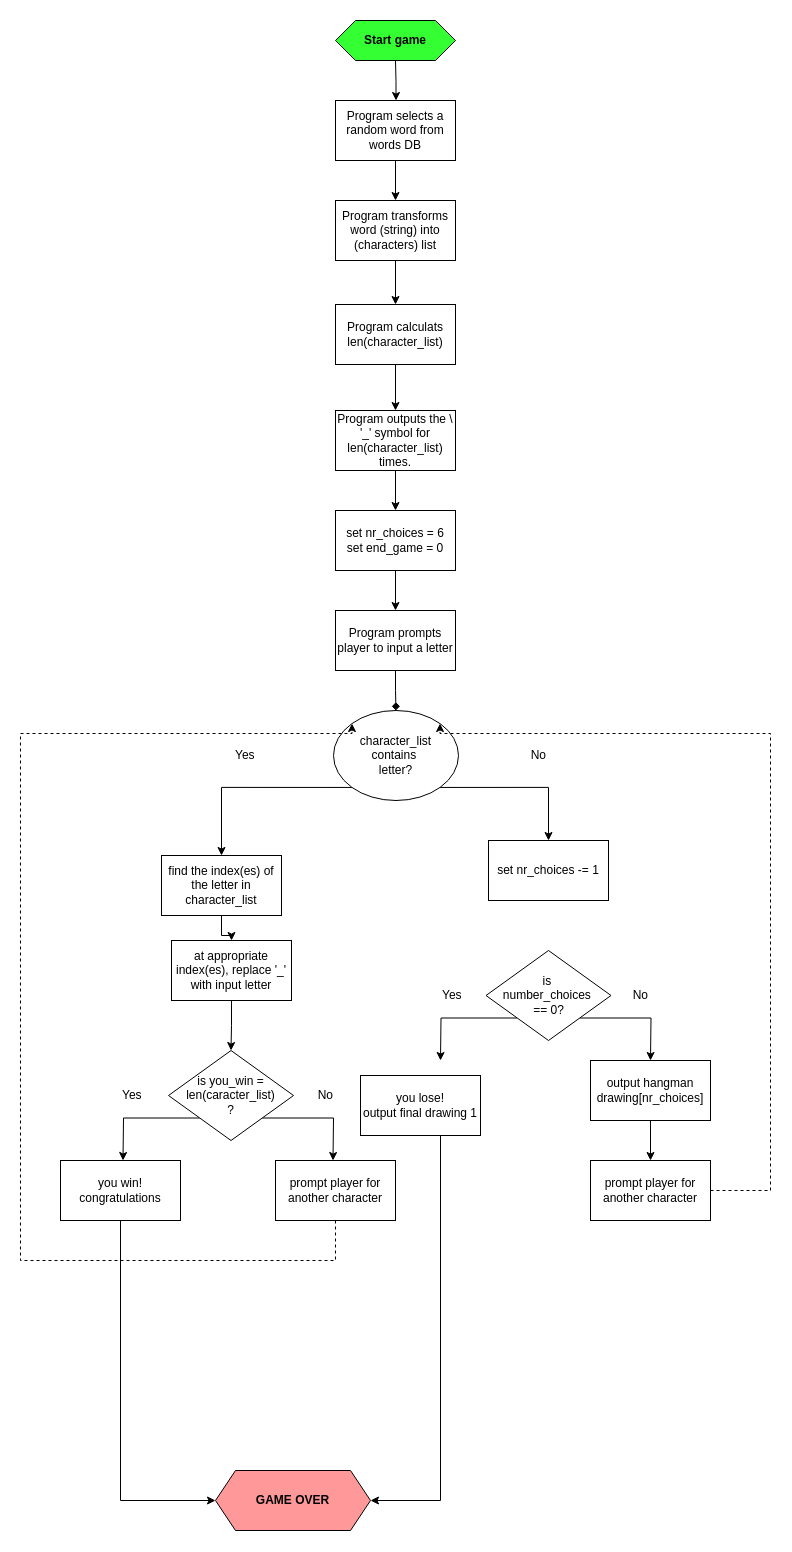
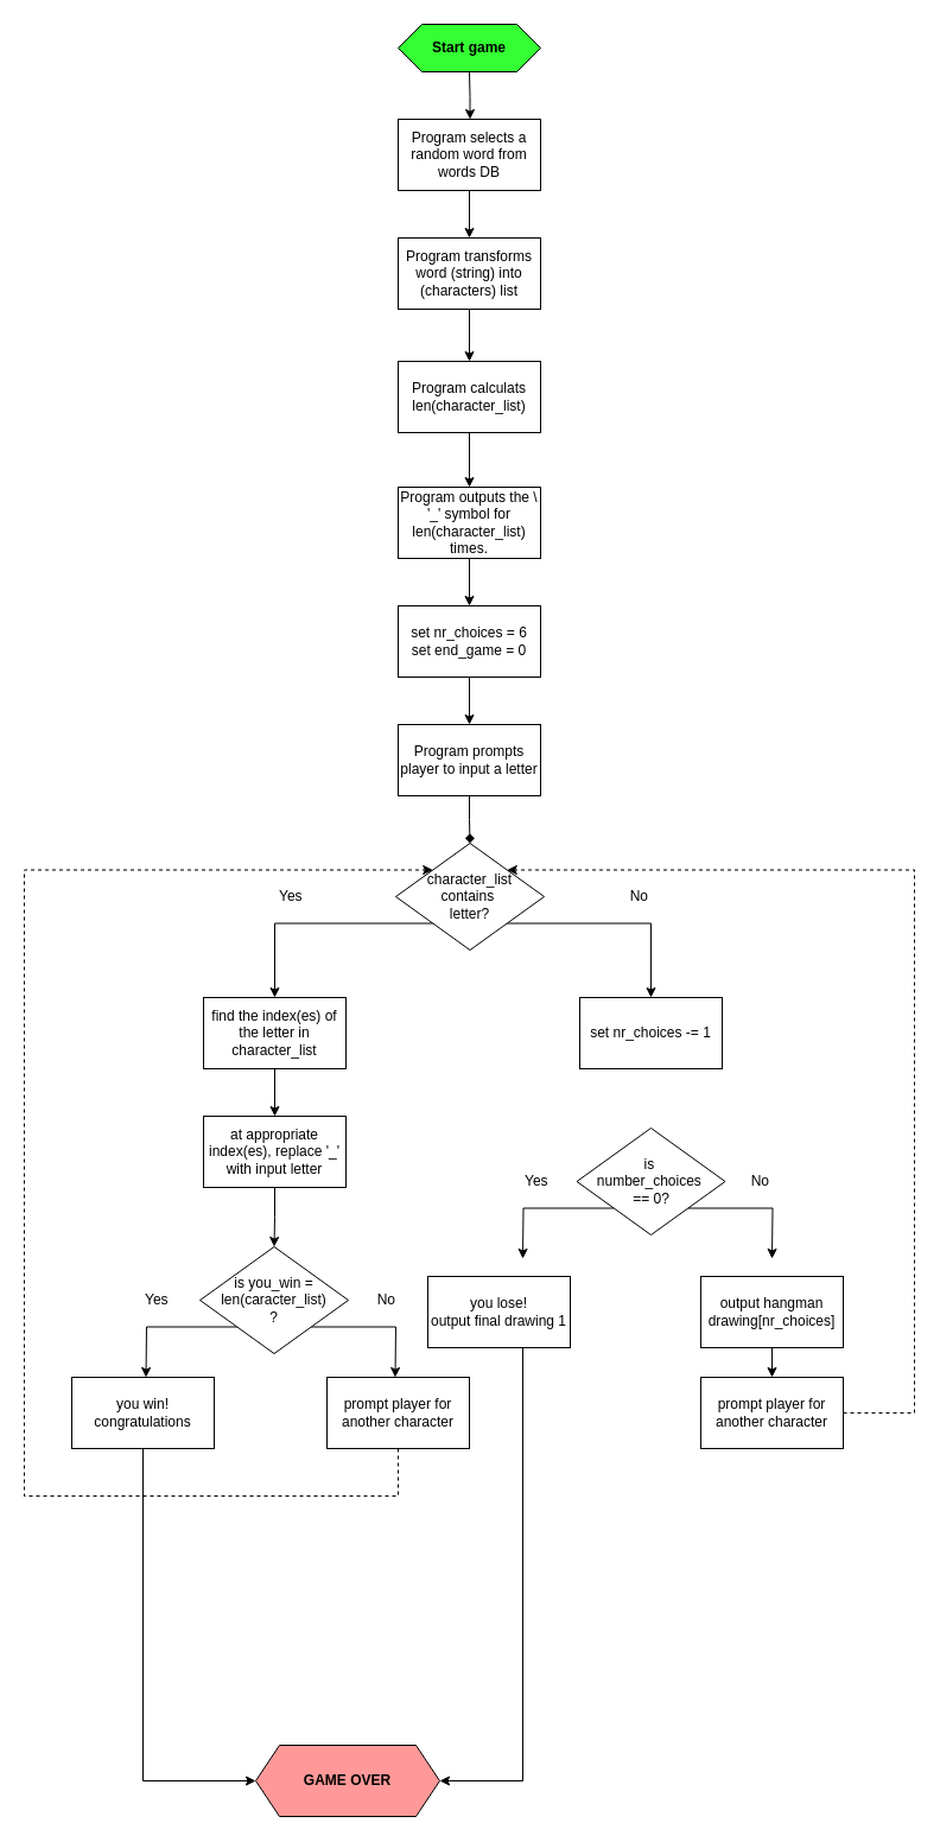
  <mxCell id="0" />
  <mxCell id="1" parent="0" />
  <mxCell id="2" style="edgeStyle=orthogonalEdgeStyle;rounded=0;orthogonalLoop=1;jettySize=auto;html=1;entryX=0.5;entryY=0;entryDx=0;entryDy=0;" edge="1" parent="1"><mxGeometry relative="1" as="geometry"><mxPoint x="395.5" y="100" as="targetPoint" /><mxPoint x="395" y="60" as="sourcePoint" /></mxGeometry></mxCell>
  <mxCell id="3" value="&lt;b&gt;Start game&lt;br&gt;&lt;/b&gt;" style="shape=hexagon;perimeter=hexagonPerimeter2;whiteSpace=wrap;html=1;fixedSize=1;fillColor=#33FF33;" vertex="1" parent="1"><mxGeometry x="335" y="20" width="120" height="40" as="geometry" /></mxCell>
  <mxCell id="4" style="edgeStyle=orthogonalEdgeStyle;rounded=0;orthogonalLoop=1;jettySize=auto;html=1;entryX=0.5;entryY=0;entryDx=0;entryDy=0;" edge="1" parent="1" source="5" target="18"><mxGeometry relative="1" as="geometry" /></mxCell>
  <mxCell id="5" value="Program selects a random word from words DB" style="rounded=0;whiteSpace=wrap;html=1;" vertex="1" parent="1"><mxGeometry x="335" y="100" width="120" height="60" as="geometry" /></mxCell>
  <mxCell id="6" style="edgeStyle=orthogonalEdgeStyle;rounded=0;orthogonalLoop=1;jettySize=auto;html=1;entryX=0.5;entryY=0;entryDx=0;entryDy=0;" edge="1" parent="1" source="7" target="25"><mxGeometry relative="1" as="geometry" /></mxCell>
  <mxCell id="7" value="&lt;div&gt;Program outputs the \ '_' symbol for len(character_list) times.&lt;/div&gt;" style="rounded=0;whiteSpace=wrap;html=1;" vertex="1" parent="1"><mxGeometry x="335" y="410" width="120" height="60" as="geometry" /></mxCell>
  <mxCell id="8" style="edgeStyle=orthogonalEdgeStyle;rounded=0;orthogonalLoop=1;jettySize=auto;html=1;entryX=0.5;entryY=0;entryDx=0;entryDy=0;endArrow=diamond;" edge="1" parent="1" source="9" target="12"><mxGeometry relative="1" as="geometry" /></mxCell>
  <mxCell id="9" value="&lt;div&gt;Program prompts player to input a letter&lt;br&gt;&lt;/div&gt;" style="rounded=0;whiteSpace=wrap;html=1;" vertex="1" parent="1"><mxGeometry x="335" y="610" width="120" height="60" as="geometry" /></mxCell>
  <mxCell id="10" style="edgeStyle=orthogonalEdgeStyle;rounded=0;orthogonalLoop=1;jettySize=auto;html=1;exitX=0;exitY=1;exitDx=0;exitDy=0;entryX=0.5;entryY=0;entryDx=0;entryDy=0;" edge="1" parent="1" source="12" target="16"><mxGeometry relative="1" as="geometry"><mxPoint x="290" y="840" as="targetPoint" /></mxGeometry></mxCell>
  <mxCell id="11" style="edgeStyle=orthogonalEdgeStyle;rounded=0;orthogonalLoop=1;jettySize=auto;html=1;exitX=1;exitY=1;exitDx=0;exitDy=0;entryX=0.5;entryY=0;entryDx=0;entryDy=0;" edge="1" parent="1" source="12" target="23"><mxGeometry relative="1" as="geometry"><mxPoint x="490" y="840" as="targetPoint" /></mxGeometry></mxCell>
- <mxCell id="12" value="&lt;div&gt;character_list&lt;/div&gt;&lt;div&gt;contains&amp;nbsp;&lt;/div&gt;&lt;div&gt;letter?&lt;/div&gt;" style="ellipse;whiteSpace=wrap;html=1;" vertex="1" parent="1"><mxGeometry x="333" y="710" width="125" height="90" as="geometry" /></mxCell>
+ <mxCell id="12" value="&lt;div&gt;character_list&lt;/div&gt;&lt;div&gt;contains&amp;nbsp;&lt;/div&gt;&lt;div&gt;letter?&lt;/div&gt;" style="rhombus;whiteSpace=wrap;html=1;" vertex="1" parent="1"><mxGeometry x="333" y="710" width="125" height="90" as="geometry" /></mxCell>
  <mxCell id="13" value="Yes" style="text;html=1;strokeColor=none;fillColor=none;align=left;verticalAlign=middle;whiteSpace=wrap;rounded=0;" vertex="1" parent="1"><mxGeometry x="233.02" y="740" width="60" height="30" as="geometry" /></mxCell>
  <mxCell id="14" value="No" style="text;html=1;strokeColor=none;fillColor=none;align=right;verticalAlign=middle;whiteSpace=wrap;rounded=0;" vertex="1" parent="1"><mxGeometry x="488" y="740" width="60" height="30" as="geometry" /></mxCell>
  <mxCell id="15" value="" style="edgeStyle=orthogonalEdgeStyle;rounded=0;orthogonalLoop=1;jettySize=auto;html=1;" edge="1" parent="1" source="16" target="22"><mxGeometry relative="1" as="geometry" /></mxCell>
- <mxCell id="16" value="find the index(es) of the letter in character_list" style="rounded=0;whiteSpace=wrap;html=1;" vertex="1" parent="1"><mxGeometry x="161" y="855" width="120" height="60" as="geometry" /></mxCell>
+ <mxCell id="16" value="find the index(es) of the letter in character_list" style="rounded=0;whiteSpace=wrap;html=1;" vertex="1" parent="1"><mxGeometry x="171" y="840" width="120" height="60" as="geometry" /></mxCell>
  <mxCell id="17" style="edgeStyle=orthogonalEdgeStyle;rounded=0;orthogonalLoop=1;jettySize=auto;html=1;entryX=0.5;entryY=0;entryDx=0;entryDy=0;" edge="1" parent="1" source="18" target="20"><mxGeometry relative="1" as="geometry" /></mxCell>
  <mxCell id="18" value="Program transforms word (string) into (characters) list" style="rounded=0;whiteSpace=wrap;html=1;" vertex="1" parent="1"><mxGeometry x="335" y="200" width="120" height="60" as="geometry" /></mxCell>
  <mxCell id="19" style="edgeStyle=orthogonalEdgeStyle;rounded=0;orthogonalLoop=1;jettySize=auto;html=1;entryX=0.5;entryY=0;entryDx=0;entryDy=0;" edge="1" parent="1" source="20" target="7"><mxGeometry relative="1" as="geometry" /></mxCell>
  <mxCell id="20" value="Program calculats len(character_list)" style="rounded=0;whiteSpace=wrap;html=1;" vertex="1" parent="1"><mxGeometry x="335" y="304" width="120" height="60" as="geometry" /></mxCell>
  <mxCell id="21" style="edgeStyle=orthogonalEdgeStyle;rounded=0;orthogonalLoop=1;jettySize=auto;html=1;entryX=0.5;entryY=0;entryDx=0;entryDy=0;" edge="1" parent="1" source="22" target="30"><mxGeometry relative="1" as="geometry" /></mxCell>
  <mxCell id="22" value="at appropriate index(es), replace '_' with input letter" style="rounded=0;whiteSpace=wrap;html=1;" vertex="1" parent="1"><mxGeometry x="171" y="940" width="120" height="60" as="geometry" /></mxCell>
  <mxCell id="23" value="&lt;div&gt;set nr_choices -= 1&lt;br&gt;&lt;/div&gt;" style="rounded=0;whiteSpace=wrap;html=1;" vertex="1" parent="1"><mxGeometry x="488" y="840" width="120" height="60" as="geometry" /></mxCell>
  <mxCell id="24" style="edgeStyle=orthogonalEdgeStyle;rounded=0;orthogonalLoop=1;jettySize=auto;html=1;entryX=0.5;entryY=0;entryDx=0;entryDy=0;" edge="1" parent="1" source="25" target="9"><mxGeometry relative="1" as="geometry" /></mxCell>
  <mxCell id="25" value="&lt;div&gt;set nr_choices = 6&lt;br&gt;&lt;/div&gt;&lt;div&gt;set end_game = 0&lt;br&gt;&lt;/div&gt;" style="rounded=0;whiteSpace=wrap;html=1;" vertex="1" parent="1"><mxGeometry x="335" y="510" width="120" height="60" as="geometry" /></mxCell>
  <mxCell id="26" style="edgeStyle=orthogonalEdgeStyle;rounded=0;orthogonalLoop=1;jettySize=auto;html=1;entryX=0.5;entryY=0;entryDx=0;entryDy=0;" edge="1" parent="1" source="27" target="36"><mxGeometry relative="1" as="geometry" /></mxCell>
- <mxCell id="27" value="output hangman drawing[nr_choices]" style="rounded=0;whiteSpace=wrap;html=1;" vertex="1" parent="1"><mxGeometry x="590" y="1060" width="120" height="60" as="geometry" /></mxCell>
+ <mxCell id="27" value="output hangman drawing[nr_choices]" style="rounded=0;whiteSpace=wrap;html=1;" vertex="1" parent="1"><mxGeometry x="590" y="1075" width="120" height="60" as="geometry" /></mxCell>
  <mxCell id="28" style="edgeStyle=orthogonalEdgeStyle;rounded=0;orthogonalLoop=1;jettySize=auto;html=1;exitX=1;exitY=1;exitDx=0;exitDy=0;" edge="1" parent="1" source="30"><mxGeometry relative="1" as="geometry"><mxPoint x="332.52" y="1160" as="targetPoint" /></mxGeometry></mxCell>
  <mxCell id="29" style="edgeStyle=orthogonalEdgeStyle;rounded=0;orthogonalLoop=1;jettySize=auto;html=1;exitX=0;exitY=1;exitDx=0;exitDy=0;" edge="1" parent="1" source="30"><mxGeometry relative="1" as="geometry"><mxPoint x="122.52" y="1160" as="targetPoint" /></mxGeometry></mxCell>
  <mxCell id="30" value="&lt;div&gt;is you_win = len(caracter_list)&lt;/div&gt;&lt;div&gt;?&lt;br&gt;&lt;/div&gt;" style="rhombus;whiteSpace=wrap;html=1;" vertex="1" parent="1"><mxGeometry x="168.02" y="1050" width="125" height="90" as="geometry" /></mxCell>
  <mxCell id="31" value="Yes" style="text;html=1;strokeColor=none;fillColor=none;align=left;verticalAlign=middle;whiteSpace=wrap;rounded=0;" vertex="1" parent="1"><mxGeometry x="120" y="1080" width="60" height="30" as="geometry" /></mxCell>
  <mxCell id="32" value="No" style="text;html=1;strokeColor=none;fillColor=none;align=right;verticalAlign=middle;whiteSpace=wrap;rounded=0;" vertex="1" parent="1"><mxGeometry x="275" y="1080" width="60" height="30" as="geometry" /></mxCell>
  <mxCell id="33" style="edgeStyle=orthogonalEdgeStyle;rounded=0;orthogonalLoop=1;jettySize=auto;html=1;entryX=0;entryY=0;entryDx=0;entryDy=0;dashed=1;" edge="1" parent="1" source="34" target="12"><mxGeometry relative="1" as="geometry"><Array as="points"><mxPoint x="335" y="1260" /><mxPoint x="20" y="1260" /><mxPoint x="20" y="733" /></Array></mxGeometry></mxCell>
  <mxCell id="34" value="prompt player for another character" style="rounded=0;whiteSpace=wrap;html=1;" vertex="1" parent="1"><mxGeometry x="275" y="1160" width="120" height="60" as="geometry" /></mxCell>
  <mxCell id="35" style="edgeStyle=orthogonalEdgeStyle;rounded=0;orthogonalLoop=1;jettySize=auto;html=1;entryX=1;entryY=0;entryDx=0;entryDy=0;dashed=1;" edge="1" parent="1" source="36" target="12"><mxGeometry relative="1" as="geometry"><Array as="points"><mxPoint x="770" y="1190" /><mxPoint x="770" y="733" /></Array></mxGeometry></mxCell>
  <mxCell id="36" value="prompt player for another character" style="rounded=0;whiteSpace=wrap;html=1;" vertex="1" parent="1"><mxGeometry x="590" y="1160" width="120" height="60" as="geometry" /></mxCell>
  <mxCell id="37" value="" style="group" vertex="1" connectable="0" parent="1"><mxGeometry x="440" y="950" width="210" height="110" as="geometry" /></mxCell>
  <mxCell id="38" style="edgeStyle=orthogonalEdgeStyle;rounded=0;orthogonalLoop=1;jettySize=auto;html=1;exitX=1;exitY=1;exitDx=0;exitDy=0;" edge="1" parent="37" source="40"><mxGeometry relative="1" as="geometry"><mxPoint x="210" y="110" as="targetPoint" /></mxGeometry></mxCell>
  <mxCell id="39" style="edgeStyle=orthogonalEdgeStyle;rounded=0;orthogonalLoop=1;jettySize=auto;html=1;exitX=0;exitY=1;exitDx=0;exitDy=0;" edge="1" parent="37" source="40"><mxGeometry relative="1" as="geometry"><mxPoint y="110" as="targetPoint" /></mxGeometry></mxCell>
  <mxCell id="40" value="&lt;div&gt;is&amp;nbsp;&lt;/div&gt;&lt;div&gt;number_choices&amp;nbsp;&lt;/div&gt;&lt;div&gt;== 0?&lt;/div&gt;" style="rhombus;whiteSpace=wrap;html=1;" vertex="1" parent="37"><mxGeometry x="45.5" width="125" height="90" as="geometry" /></mxCell>
  <mxCell id="41" value="Yes" style="text;html=1;strokeColor=none;fillColor=none;align=left;verticalAlign=middle;whiteSpace=wrap;rounded=0;" vertex="1" parent="37"><mxGeometry y="30" width="60" height="30" as="geometry" /></mxCell>
  <mxCell id="42" value="No" style="text;html=1;strokeColor=none;fillColor=none;align=right;verticalAlign=middle;whiteSpace=wrap;rounded=0;" vertex="1" parent="37"><mxGeometry x="150" y="30" width="60" height="30" as="geometry" /></mxCell>
  <mxCell id="43" style="edgeStyle=orthogonalEdgeStyle;rounded=0;orthogonalLoop=1;jettySize=auto;html=1;entryX=1;entryY=0.5;entryDx=0;entryDy=0;" edge="1" parent="1" source="44" target="47"><mxGeometry relative="1" as="geometry"><mxPoint x="440" y="1450" as="targetPoint" /><Array as="points"><mxPoint x="440" y="1500" /></Array></mxGeometry></mxCell>
  <mxCell id="44" value="&lt;div&gt;you lose!&lt;br&gt;&lt;/div&gt;&lt;div&gt;output final drawing 1&lt;/div&gt;" style="rounded=0;whiteSpace=wrap;html=1;" vertex="1" parent="1"><mxGeometry x="360" y="1075" width="120" height="60" as="geometry" /></mxCell>
  <mxCell id="45" style="edgeStyle=orthogonalEdgeStyle;rounded=0;orthogonalLoop=1;jettySize=auto;html=1;entryX=0;entryY=0.5;entryDx=0;entryDy=0;" edge="1" parent="1" source="46" target="47"><mxGeometry relative="1" as="geometry"><mxPoint x="120" y="1440" as="targetPoint" /><Array as="points"><mxPoint x="120" y="1500" /></Array></mxGeometry></mxCell>
  <mxCell id="46" value="&lt;div&gt;you win!&lt;/div&gt;&lt;div&gt;congratulations&lt;br&gt;&lt;/div&gt;" style="rounded=0;whiteSpace=wrap;html=1;" vertex="1" parent="1"><mxGeometry x="60" y="1160" width="120" height="60" as="geometry" /></mxCell>
  <mxCell id="47" value="&lt;b&gt;GAME OVER&lt;br&gt;&lt;/b&gt;" style="shape=hexagon;perimeter=hexagonPerimeter2;whiteSpace=wrap;html=1;fixedSize=1;fillColor=#FF9999;" vertex="1" parent="1"><mxGeometry x="215" y="1470" width="155" height="60" as="geometry" /></mxCell>
